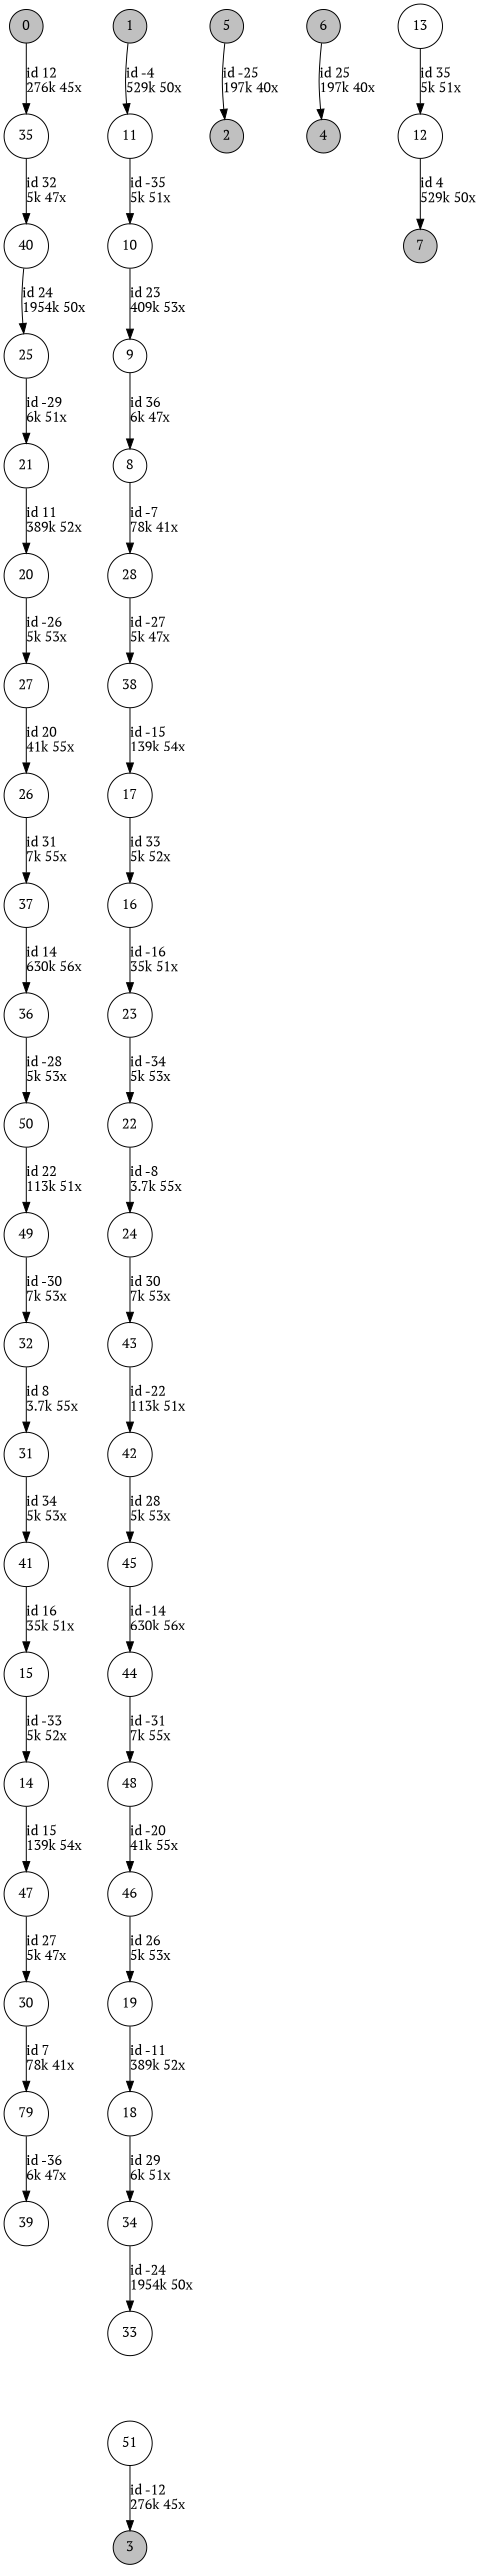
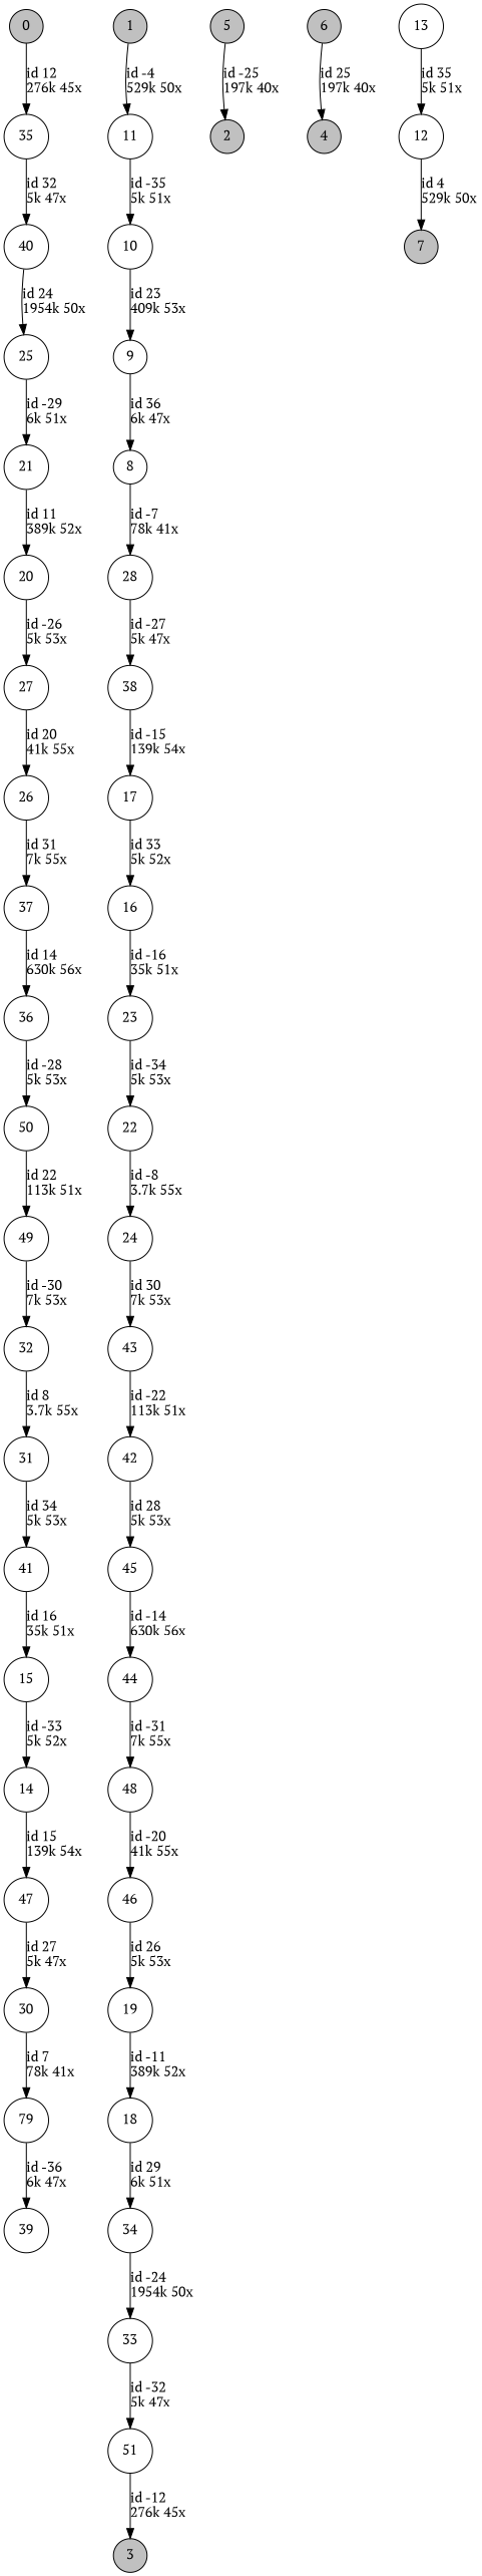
  digraph {
    fontname="PT Serif"
    nodesep=0.5
    node [fontname="PT Serif" shape=circle]
    edge [color=black fontname="PT Serif"]
    0 [fillcolor=grey height=0.3 style=filled]
    35 [height=0.3]
    40 [height=0.3]
    1 [fillcolor=grey height=0.3 style=filled]
    11 [height=0.3]
    10 [height=0.3]
    2 [fillcolor=grey height=0.3 style=filled]
    3 [fillcolor=grey height=0.3 style=filled]
    4 [fillcolor=grey height=0.3 style=filled]
    5 [fillcolor=grey height=0.3 style=filled]
    6 [fillcolor=grey height=0.3 style=filled]
    7 [fillcolor=grey height=0.3 style=filled]
    9 [height=0.3]
    8 [height=0.3]
    28 [height=0.3]
    38 [height=0.3]
    13 [height=0.3]
    12 [height=0.3]
    15 [height=0.3]
    14 [height=0.3]
    47 [height=0.3]
    30 [height=0.3]
    17 [height=0.3]
    16 [height=0.3]
    23 [height=0.3]
    22 [height=0.3]
    19 [height=0.3]
    18 [height=0.3]
    34 [height=0.3]
    33 [height=0.3]
    21 [height=0.3]
    20 [height=0.3]
    27 [height=0.3]
    26 [height=0.3]
    24 [height=0.3]
    43 [height=0.3]
    42 [height=0.3]
    25 [height=0.3]
    37 [height=0.3]
    36 [height=0.3]
    n41 [height=0.3 label=79]
    39 [height=0.3]
    32 [height=0.3]
    31 [height=0.3]
    41 [height=0.3]
    51 [height=0.3]
    50 [height=0.3]
    49 [height=0.3]
    45 [height=0.3]
    44 [height=0.3]
    48 [height=0.3]
    46 [height=0.3]
    0 -> 35 [label="id 12\l276k 45x"]
    35 -> 40 [label="id 32\l5k 47x"]
    40 -> 25 [label="id 24\l1954k 50x"]
    1 -> 11 [label="id -4\l529k 50x"]
    11 -> 10 [label="id -35\l5k 51x"]
    10 -> 9 [label="id 23\l409k 53x"]
    5 -> 2 [label="id -25\l197k 40x"]
    6 -> 4 [label="id 25\l197k 40x"]
    9 -> 8 [label="id 36\l6k 47x"]
    8 -> 28 [label="id -7\l78k 41x"]
    28 -> 38 [label="id -27\l5k 47x"]
    38 -> 17 [label="id -15\l139k 54x"]
    13 -> 12 [label="id 35\l5k 51x"]
    12 -> 7 [label="id 4\l529k 50x"]
    15 -> 14 [label="id -33\l5k 52x"]
    14 -> 47 [label="id 15\l139k 54x"]
    47 -> 30 [label="id 27\l5k 47x"]
    30 -> n41 [label="id 7\l78k 41x"]
    17 -> 16 [label="id 33\l5k 52x"]
    16 -> 23 [label="id -16\l35k 51x"]
    23 -> 22 [label="id -34\l5k 53x"]
    22 -> 24 [label="id -8\l3.7k 55x"]
    19 -> 18 [label="id -11\l389k 52x"]
    18 -> 34 [label="id 29\l6k 51x"]
    34 -> 33 [label="id -24\l1954k 50x"]
+   33 -> 51 [label="id -32\l5k 47x"]
    21 -> 20 [label="id 11\l389k 52x"]
    20 -> 27 [label="id -26\l5k 53x"]
    27 -> 26 [label="id 20\l41k 55x"]
    26 -> 37 [label="id 31\l7k 55x"]
    24 -> 43 [label="id 30\l7k 53x"]
    43 -> 42 [label="id -22\l113k 51x"]
    42 -> 45 [label="id 28\l5k 53x"]
    25 -> 21 [label="id -29\l6k 51x"]
    37 -> 36 [label="id 14\l630k 56x"]
    36 -> 50 [label="id -28\l5k 53x"]
    n41 -> 39 [label="id -36\l6k 47x"]
    32 -> 31 [label="id 8\l3.7k 55x"]
    31 -> 41 [label="id 34\l5k 53x"]
    41 -> 15 [label="id 16\l35k 51x"]
    51 -> 3 [label="id -12\l276k 45x"]
    50 -> 49 [label="id 22\l113k 51x"]
    49 -> 32 [label="id -30\l7k 53x"]
    45 -> 44 [label="id -14\l630k 56x"]
    44 -> 48 [label="id -31\l7k 55x"]
    48 -> 46 [label="id -20\l41k 55x"]
    46 -> 19 [label="id 26\l5k 53x"]
  }
